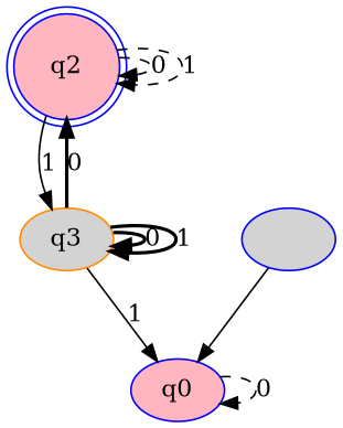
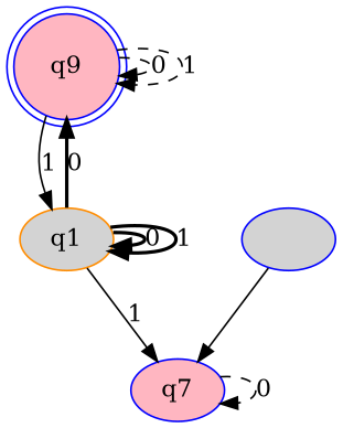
  digraph {
    node [color=blue fillcolor=lightpink style=filled]
    edge [style=dashed]
-   q2 [shape=doublecircle]
-   q1 [color=darkorange fillcolor=lightgrey label=q3]
-   q0
+   q2 [shape=doublecircle label=q9]
+   q1 [color=darkorange fillcolor=lightgrey]
+   q0 [label=q7]
    "" [fillcolor=lightgrey]
    q2 -> q2 [label=0]
    q2 -> q2 [label=1]
    q2 -> q1 [label=1 style=solid]
    q1 -> q2 [label=0 style=bold]
    q1 -> q1 [label=0 style=bold]
    q1 -> q1 [label=1 style=bold]
    q1 -> q0 [label=1 style=solid]
    q0 -> q0 [label=0]
    "" -> q0 [style=solid]
  }
